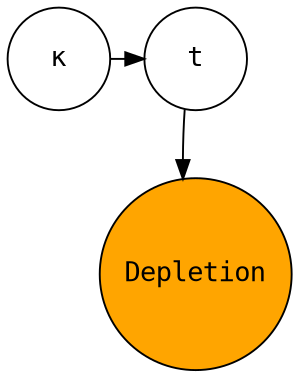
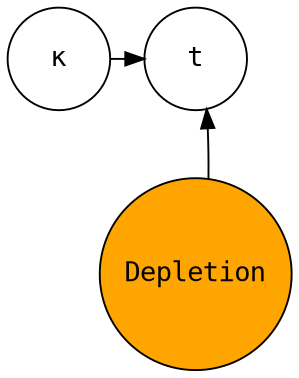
  digraph {
    fontname="DejaVu Sans Mono"
    node [fillcolor=" orange" fontname="DejaVu Sans Mono" fontsize=14 shape=circle]
    edge [fontname="DejaVu Sans Mono"]
    n1 [label=t width=0.75]
    n2 [fillcolor=gray label="&#954;" width=0.75]
    n3 [label=Depletion style=filled width=0.75]
    subgraph sub_1 {
      rank=same
      n1
      n2
    }
    subgraph sub_2 {
      rank=same
      n3
    }
-   n1 -> n3
+   n3 -> n1
    n2 -> n1
  }
